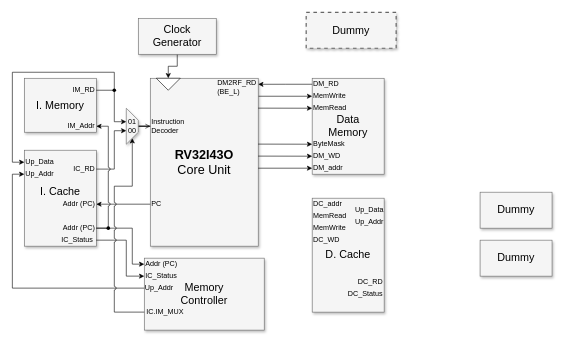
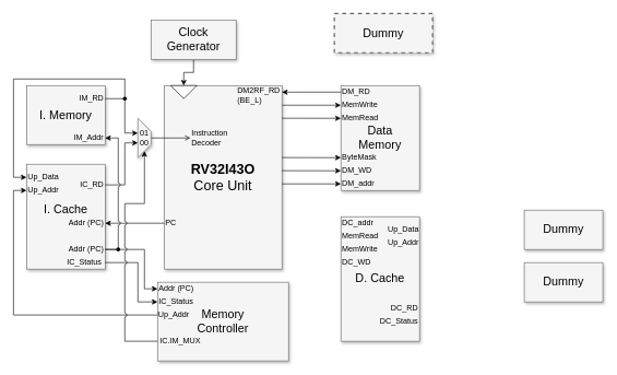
  <mxCell id="0" style=";html=1;" />
  <mxCell id="1" style=";html=1;" parent="0" />
  <mxCell id="2" value="&lt;span style=&quot;font-size: 18px;&quot;&gt;Dummy&lt;/span&gt;" style="whiteSpace=wrap;html=1;shadow=1;fontSize=20;fillColor=#f5f5f5;strokeColor=#666666;strokeWidth=2;dashed=1;" parent="1" vertex="1"><mxGeometry x="510" y="20" width="150" height="60" as="geometry" /></mxCell>
  <mxCell id="3" style="edgeStyle=elbowEdgeStyle;rounded=0;html=1;startArrow=none;startFill=0;jettySize=auto;orthogonalLoop=1;fontSize=18;elbow=vertical;" parent="1" edge="1"><mxGeometry relative="1" as="geometry"><mxPoint x="430" y="159.997" as="sourcePoint" /><mxPoint x="520" y="159.997" as="targetPoint" /></mxGeometry></mxCell>
  <mxCell id="4" value="&lt;div&gt;&lt;font style=&quot;font-size: 21px;&quot;&gt;&lt;b&gt;RV32I43O&lt;/b&gt;&lt;/font&gt;&lt;/div&gt;&lt;div&gt;&lt;font style=&quot;font-size: 21px;&quot;&gt;Core Unit&lt;/font&gt;&lt;/div&gt;" style="whiteSpace=wrap;html=1;shadow=1;fontSize=18;fillColor=#f5f5f5;strokeColor=#666666;" parent="1" vertex="1"><mxGeometry x="250" y="130" width="180" height="280" as="geometry" /></mxCell>
  <mxCell id="5" value="Dummy" style="whiteSpace=wrap;html=1;shadow=1;fontSize=18;fillColor=#f5f5f5;strokeColor=#666666;" parent="1" vertex="1"><mxGeometry x="800" y="320" width="120" height="60" as="geometry" /></mxCell>
  <mxCell id="6" value="Dummy" style="whiteSpace=wrap;html=1;shadow=1;fontSize=18;fillColor=#f5f5f5;strokeColor=#666666;" parent="1" vertex="1"><mxGeometry x="800" y="400" width="120" height="60" as="geometry" /></mxCell>
  <mxCell id="7" value="Memory&lt;div&gt;Controller&lt;/div&gt;" style="whiteSpace=wrap;html=1;shadow=1;fontSize=18;fillColor=#f5f5f5;strokeColor=#666666;" parent="1" vertex="1"><mxGeometry x="240" y="430" width="200" height="120" as="geometry" /></mxCell>
  <mxCell id="8" style="edgeStyle=orthogonalEdgeStyle;rounded=0;orthogonalLoop=1;jettySize=auto;html=1;entryX=0;entryY=0.5;entryDx=0;entryDy=0;" parent="1" source="9" target="35" edge="1"><mxGeometry relative="1" as="geometry" /></mxCell>
  <mxCell id="9" value="Clock&lt;div&gt;Generator&lt;/div&gt;" style="whiteSpace=wrap;html=1;shadow=1;fontSize=18;fillColor=#f5f5f5;strokeColor=#666666;" parent="1" vertex="1"><mxGeometry x="230" y="30" width="130" height="60" as="geometry" /></mxCell>
  <mxCell id="10" value="&lt;font&gt;Data&lt;/font&gt;&lt;div&gt;&lt;font&gt;Memory&lt;/font&gt;&lt;/div&gt;" style="whiteSpace=wrap;html=1;shadow=1;fontSize=18;fillColor=#f5f5f5;strokeColor=#666666;" parent="1" vertex="1"><mxGeometry x="520" y="130" width="120" height="160" as="geometry" /></mxCell>
  <mxCell id="11" value="MemWrite" style="text;html=1;align=left;verticalAlign=middle;whiteSpace=wrap;rounded=0;" parent="1" vertex="1"><mxGeometry x="520" y="150" width="60" height="20" as="geometry" /></mxCell>
  <mxCell id="12" value="MemRead" style="text;html=1;align=left;verticalAlign=middle;whiteSpace=wrap;rounded=0;" parent="1" vertex="1"><mxGeometry x="520" y="170" width="60" height="20" as="geometry" /></mxCell>
  <mxCell id="13" value="ByteMask" style="text;html=1;align=left;verticalAlign=middle;whiteSpace=wrap;rounded=0;" parent="1" vertex="1"><mxGeometry x="520" y="230" width="60" height="20" as="geometry" /></mxCell>
  <mxCell id="14" value="DM_WD" style="text;html=1;align=left;verticalAlign=middle;whiteSpace=wrap;rounded=0;" parent="1" vertex="1"><mxGeometry x="520" y="250" width="60" height="20" as="geometry" /></mxCell>
  <mxCell id="15" value="DM_addr" style="text;html=1;align=left;verticalAlign=middle;whiteSpace=wrap;rounded=0;" parent="1" vertex="1"><mxGeometry x="520" y="270" width="60" height="20" as="geometry" /></mxCell>
  <mxCell id="16" style="edgeStyle=elbowEdgeStyle;rounded=0;html=1;startArrow=none;startFill=0;jettySize=auto;orthogonalLoop=1;fontSize=18;elbow=vertical;" parent="1" edge="1"><mxGeometry relative="1" as="geometry"><mxPoint x="430" y="179.837" as="sourcePoint" /><mxPoint x="520" y="179.837" as="targetPoint" /></mxGeometry></mxCell>
  <mxCell id="17" style="edgeStyle=elbowEdgeStyle;rounded=0;html=1;startArrow=none;startFill=0;jettySize=auto;orthogonalLoop=1;fontSize=18;elbow=vertical;" parent="1" edge="1"><mxGeometry relative="1" as="geometry"><mxPoint x="430" y="239.837" as="sourcePoint" /><mxPoint x="520" y="239.837" as="targetPoint" /></mxGeometry></mxCell>
  <mxCell id="18" style="edgeStyle=elbowEdgeStyle;rounded=0;html=1;startArrow=none;startFill=0;jettySize=auto;orthogonalLoop=1;fontSize=18;elbow=vertical;" parent="1" edge="1"><mxGeometry relative="1" as="geometry"><mxPoint x="430" y="259.837" as="sourcePoint" /><mxPoint x="520" y="259.837" as="targetPoint" /></mxGeometry></mxCell>
  <mxCell id="19" style="edgeStyle=elbowEdgeStyle;rounded=0;html=1;startArrow=none;startFill=0;jettySize=auto;orthogonalLoop=1;fontSize=18;elbow=vertical;" parent="1" edge="1"><mxGeometry relative="1" as="geometry"><mxPoint x="430" y="279.997" as="sourcePoint" /><mxPoint x="520" y="279.997" as="targetPoint" /></mxGeometry></mxCell>
  <mxCell id="20" style="edgeStyle=orthogonalEdgeStyle;rounded=0;orthogonalLoop=1;jettySize=auto;html=1;entryX=1;entryY=0.036;entryDx=0;entryDy=0;entryPerimeter=0;" parent="1" source="21" target="4" edge="1"><mxGeometry relative="1" as="geometry"><mxPoint x="430" y="190" as="targetPoint" /><Array as="points" /></mxGeometry></mxCell>
  <mxCell id="21" value="DM_RD" style="text;html=1;align=left;verticalAlign=middle;whiteSpace=wrap;rounded=0;" parent="1" vertex="1"><mxGeometry x="520" y="130" width="50" height="20" as="geometry" /></mxCell>
  <mxCell id="22" value="DM2RF_RD&lt;div&gt;(BE_L)&lt;/div&gt;" style="text;html=1;align=left;verticalAlign=middle;whiteSpace=wrap;rounded=0;" parent="1" vertex="1"><mxGeometry x="360" y="130" width="70" height="30" as="geometry" /></mxCell>
  <mxCell id="23" value="" style="group" parent="1" vertex="1" connectable="0"><mxGeometry x="40" y="130" width="120" height="90" as="geometry" /></mxCell>
  <mxCell id="24" value="I. Memory" style="whiteSpace=wrap;html=1;shadow=1;fontSize=18;fillColor=#f5f5f5;strokeColor=#666666;" parent="23" vertex="1"><mxGeometry width="120" height="90" as="geometry" /></mxCell>
  <mxCell id="25" value="IM_RD" style="text;html=1;align=right;verticalAlign=middle;whiteSpace=wrap;rounded=0;" parent="23" vertex="1"><mxGeometry x="80" y="10" width="40" height="20" as="geometry" /></mxCell>
  <mxCell id="26" value="IM_Addr" style="text;html=1;align=center;verticalAlign=middle;whiteSpace=wrap;rounded=0;" parent="23" vertex="1"><mxGeometry x="70" y="70" width="50" height="20" as="geometry" /></mxCell>
  <mxCell id="27" value="" style="group" parent="1" vertex="1" connectable="0"><mxGeometry x="40" y="250" width="120" height="160" as="geometry" /></mxCell>
  <mxCell id="28" value="I. Cache&lt;div&gt;&lt;br&gt;&lt;/div&gt;" style="whiteSpace=wrap;html=1;shadow=1;fontSize=18;fillColor=#f5f5f5;strokeColor=#666666;" parent="27" vertex="1"><mxGeometry width="120" height="160" as="geometry" /></mxCell>
  <mxCell id="29" value="IC_RD" style="text;html=1;align=right;verticalAlign=middle;whiteSpace=wrap;rounded=0;" parent="27" vertex="1"><mxGeometry x="80" y="19.999" width="40" height="22.857" as="geometry" /></mxCell>
  <mxCell id="30" value="Addr (PC)" style="text;html=1;align=right;verticalAlign=middle;whiteSpace=wrap;rounded=0;" parent="27" vertex="1"><mxGeometry x="60" y="80" width="60" height="20" as="geometry" /></mxCell>
  <mxCell id="31" value="Up_Addr" style="text;html=1;align=left;verticalAlign=middle;whiteSpace=wrap;rounded=0;" parent="27" vertex="1"><mxGeometry y="30" width="50" height="20" as="geometry" /></mxCell>
  <mxCell id="32" value="IC_Status" style="text;html=1;align=left;verticalAlign=middle;whiteSpace=wrap;rounded=0;" parent="27" vertex="1"><mxGeometry x="60" y="140" width="60" height="20" as="geometry" /></mxCell>
  <mxCell id="33" value="Up_Data" style="text;html=1;align=left;verticalAlign=middle;whiteSpace=wrap;rounded=0;" parent="27" vertex="1"><mxGeometry y="10" width="50" height="20" as="geometry" /></mxCell>
  <mxCell id="34" value="Addr (PC)" style="text;html=1;align=right;verticalAlign=middle;whiteSpace=wrap;rounded=0;" vertex="1" parent="27"><mxGeometry x="60" y="120" width="60" height="20" as="geometry" /></mxCell>
  <mxCell id="35" value="" style="triangle;whiteSpace=wrap;html=1;rotation=90;" parent="1" vertex="1"><mxGeometry x="270" y="120" width="20" height="40" as="geometry" /></mxCell>
  <mxCell id="36" value="IC_Status" style="text;html=1;align=left;verticalAlign=middle;whiteSpace=wrap;rounded=0;" parent="1" vertex="1"><mxGeometry x="240" y="450" width="60" height="20" as="geometry" /></mxCell>
  <mxCell id="37" style="edgeStyle=orthogonalEdgeStyle;rounded=0;orthogonalLoop=1;jettySize=auto;html=1;entryX=0;entryY=0.5;entryDx=0;entryDy=0;exitX=0;exitY=0.5;exitDx=0;exitDy=0;" parent="1" source="38" target="31" edge="1"><mxGeometry relative="1" as="geometry"><Array as="points"><mxPoint x="20" y="480" /><mxPoint x="20" y="290" /></Array></mxGeometry></mxCell>
  <mxCell id="38" value="Up_Addr" style="text;html=1;align=center;verticalAlign=middle;whiteSpace=wrap;rounded=0;" parent="1" vertex="1"><mxGeometry x="240" y="470" width="50" height="20" as="geometry" /></mxCell>
  <mxCell id="39" style="edgeStyle=orthogonalEdgeStyle;rounded=0;orthogonalLoop=1;jettySize=auto;html=1;entryX=0;entryY=0.5;entryDx=0;entryDy=0;exitX=1;exitY=0.5;exitDx=0;exitDy=0;" parent="1" source="32" target="36" edge="1"><mxGeometry relative="1" as="geometry"><Array as="points"><mxPoint x="210" y="400" /><mxPoint x="210" y="460" /></Array></mxGeometry></mxCell>
- <mxCell id="40" value="Instruction&lt;br&gt;Decoder" style="text;html=1;align=left;verticalAlign=middle;whiteSpace=wrap;rounded=0;" parent="1" vertex="1"><mxGeometry x="250" y="200" width="60" height="20" as="geometry" /></mxCell>
+ <mxCell id="40" value="Instruction&lt;br&gt;Decoder" style="text;html=1;align=left;verticalAlign=middle;whiteSpace=wrap;rounded=0;" parent="1" vertex="1"><mxGeometry x="290" y="200" width="60" height="20" as="geometry" /></mxCell>
  <mxCell id="41" style="edgeStyle=orthogonalEdgeStyle;rounded=0;orthogonalLoop=1;jettySize=auto;html=1;entryX=0;entryY=0.5;entryDx=0;entryDy=0;jumpStyle=arc;" parent="1" source="48" target="33" edge="1"><mxGeometry relative="1" as="geometry"><Array as="points"><mxPoint x="190" y="120" /><mxPoint x="20" y="120" /><mxPoint x="20" y="270" /></Array></mxGeometry></mxCell>
  <mxCell id="42" style="edgeStyle=orthogonalEdgeStyle;rounded=0;orthogonalLoop=1;jettySize=auto;html=1;entryX=1;entryY=0.5;entryDx=0;entryDy=0;fontFamily=Helvetica;fontSize=12;fontColor=default;" edge="1" parent="1" source="43" target="30"><mxGeometry relative="1" as="geometry" /></mxCell>
  <mxCell id="43" value="PC" style="text;html=1;align=left;verticalAlign=middle;whiteSpace=wrap;rounded=0;" vertex="1" parent="1"><mxGeometry x="250" y="330" width="20" height="20" as="geometry" /></mxCell>
  <mxCell id="44" value="Addr (PC)" style="text;html=1;align=left;verticalAlign=middle;whiteSpace=wrap;rounded=0;" vertex="1" parent="1"><mxGeometry x="240" y="430" width="60" height="20" as="geometry" /></mxCell>
  <mxCell id="45" style="edgeStyle=orthogonalEdgeStyle;rounded=0;orthogonalLoop=1;jettySize=auto;html=1;entryX=0;entryY=0.5;entryDx=0;entryDy=0;fontFamily=Helvetica;fontSize=12;fontColor=default;" edge="1" parent="1" source="34" target="44"><mxGeometry relative="1" as="geometry"><Array as="points"><mxPoint x="220" y="380" /><mxPoint x="220" y="440" /></Array></mxGeometry></mxCell>
  <mxCell id="46" value="" style="shape=waypoint;sketch=0;size=6;pointerEvents=1;points=[];fillColor=none;resizable=0;rotatable=0;perimeter=centerPerimeter;snapToPoint=1;align=center;verticalAlign=top;fontFamily=Helvetica;fontSize=12;fontColor=default;" vertex="1" parent="1"><mxGeometry x="170" y="370" width="20" height="20" as="geometry" /></mxCell>
  <mxCell id="47" style="edgeStyle=orthogonalEdgeStyle;rounded=0;orthogonalLoop=1;jettySize=auto;html=1;entryX=0;entryY=0.25;entryDx=0;entryDy=0;fontFamily=Helvetica;fontSize=12;fontColor=default;exitX=1;exitY=0.5;exitDx=0;exitDy=0;" edge="1" parent="1" source="25" target="53"><mxGeometry relative="1" as="geometry"><Array as="points"><mxPoint x="190" y="150" /><mxPoint x="190" y="203" /><mxPoint x="210" y="203" /></Array></mxGeometry></mxCell>
  <mxCell id="48" value="" style="shape=waypoint;sketch=0;size=6;pointerEvents=1;points=[];fillColor=none;resizable=0;rotatable=0;perimeter=centerPerimeter;snapToPoint=1;align=center;verticalAlign=top;fontFamily=Helvetica;fontSize=12;fontColor=default;" vertex="1" parent="1"><mxGeometry x="180" y="140" width="20" height="20" as="geometry" /></mxCell>
  <mxCell id="49" style="edgeStyle=orthogonalEdgeStyle;rounded=0;orthogonalLoop=1;jettySize=auto;html=1;entryX=0;entryY=0.5;entryDx=0;entryDy=0;fontFamily=Helvetica;fontSize=12;fontColor=default;endArrow=open;" edge="1" parent="1" source="53" target="40"><mxGeometry relative="1" as="geometry" /></mxCell>
  <mxCell id="50" style="edgeStyle=orthogonalEdgeStyle;rounded=0;orthogonalLoop=1;jettySize=auto;html=1;entryX=0;entryY=0.75;entryDx=0;entryDy=0;fontFamily=Helvetica;fontSize=12;fontColor=default;" edge="1" parent="1" source="29" target="53"><mxGeometry relative="1" as="geometry"><Array as="points"><mxPoint x="190" y="281" /><mxPoint x="190" y="218" /><mxPoint x="210" y="218" /></Array></mxGeometry></mxCell>
  <mxCell id="51" value="" style="group" vertex="1" connectable="0" parent="1"><mxGeometry x="210" y="180" width="20" height="60" as="geometry" /></mxCell>
  <mxCell id="52" value="" style="shape=trapezoid;perimeter=trapezoidPerimeter;whiteSpace=wrap;html=1;fixedSize=1;pointerEvents=0;align=center;verticalAlign=top;fontFamily=Helvetica;fontSize=12;fontColor=#333333;fillColor=#f5f5f5;strokeColor=#666666;shadow=1;rotation=90;" vertex="1" parent="51"><mxGeometry x="-20" y="20" width="60" height="20" as="geometry" /></mxCell>
  <mxCell id="53" value="01&lt;div&gt;00&lt;/div&gt;" style="text;html=1;align=center;verticalAlign=middle;whiteSpace=wrap;rounded=0;fontFamily=Helvetica;fontSize=12;fontColor=default;" vertex="1" parent="51"><mxGeometry y="15" width="20" height="30" as="geometry" /></mxCell>
  <mxCell id="54" style="edgeStyle=orthogonalEdgeStyle;rounded=0;orthogonalLoop=1;jettySize=auto;html=1;entryX=1;entryY=0.5;entryDx=0;entryDy=0;fontFamily=Helvetica;fontSize=12;fontColor=default;jumpStyle=arc;" edge="1" parent="1" source="34" target="26"><mxGeometry relative="1" as="geometry"><Array as="points"><mxPoint x="180" y="380" /><mxPoint x="180" y="210" /></Array></mxGeometry></mxCell>
  <mxCell id="55" value="" style="group" vertex="1" connectable="0" parent="1"><mxGeometry x="520" y="330" width="120" height="190" as="geometry" /></mxCell>
  <mxCell id="56" value="D. Cache" style="whiteSpace=wrap;html=1;shadow=1;fontSize=18;fillColor=#f5f5f5;strokeColor=#666666;" parent="55" vertex="1"><mxGeometry width="120" height="190" as="geometry" /></mxCell>
  <mxCell id="57" value="DC_addr" style="text;html=1;align=left;verticalAlign=middle;whiteSpace=wrap;rounded=0;" vertex="1" parent="55"><mxGeometry width="60" height="20" as="geometry" /></mxCell>
  <mxCell id="58" value="MemRead" style="text;html=1;align=left;verticalAlign=middle;whiteSpace=wrap;rounded=0;" vertex="1" parent="55"><mxGeometry y="20" width="60" height="20" as="geometry" /></mxCell>
  <mxCell id="59" value="MemWrite" style="text;html=1;align=left;verticalAlign=middle;whiteSpace=wrap;rounded=0;" vertex="1" parent="55"><mxGeometry y="40" width="60" height="20" as="geometry" /></mxCell>
  <mxCell id="60" value="DC_WD" style="text;html=1;align=left;verticalAlign=middle;whiteSpace=wrap;rounded=0;" vertex="1" parent="55"><mxGeometry y="60" width="60" height="20" as="geometry" /></mxCell>
  <mxCell id="61" value="DC_RD" style="text;html=1;align=right;verticalAlign=middle;whiteSpace=wrap;rounded=0;" vertex="1" parent="55"><mxGeometry x="70" y="130" width="50" height="20" as="geometry" /></mxCell>
  <mxCell id="62" value="DC_Status" style="text;html=1;align=right;verticalAlign=middle;whiteSpace=wrap;rounded=0;" vertex="1" parent="55"><mxGeometry x="60" y="150" width="60" height="20" as="geometry" /></mxCell>
  <mxCell id="63" value="Up_Addr" style="text;html=1;align=left;verticalAlign=middle;whiteSpace=wrap;rounded=0;" vertex="1" parent="55"><mxGeometry x="70" y="30" width="50" height="20" as="geometry" /></mxCell>
  <mxCell id="64" value="Up_Data" style="text;html=1;align=left;verticalAlign=middle;whiteSpace=wrap;rounded=0;" vertex="1" parent="55"><mxGeometry x="70" y="10" width="50" height="20" as="geometry" /></mxCell>
  <mxCell id="65" style="edgeStyle=orthogonalEdgeStyle;rounded=0;orthogonalLoop=1;jettySize=auto;html=1;entryX=1;entryY=0.5;entryDx=0;entryDy=0;fontFamily=Helvetica;fontSize=12;fontColor=default;jumpStyle=arc;" edge="1" parent="1" source="66" target="52"><mxGeometry relative="1" as="geometry"><Array as="points"><mxPoint x="190" y="520" /><mxPoint x="190" y="310" /><mxPoint x="220" y="310" /></Array></mxGeometry></mxCell>
  <mxCell id="66" value="IC.IM_MUX" style="text;html=1;align=center;verticalAlign=middle;whiteSpace=wrap;rounded=0;" vertex="1" parent="1"><mxGeometry x="240" y="510" width="70" height="20" as="geometry" /></mxCell>
